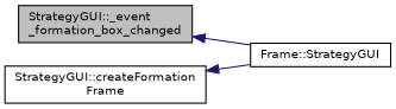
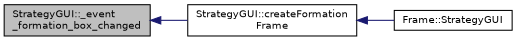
  digraph {
    rankdir=LR
    node [color=black fillcolor=white fontname=Helvetica fontsize=10 shape=record style=filled]
    edge [color=midnightblue dir=back fontname=Helvetica fontsize=10 labelfontname=Helvetica labelfontsize=10 style=solid]
    n1 [fillcolor=grey75 fontcolor=black height=0.2 label="StrategyGUI::_event\l_formation_box_changed" width=0.4]
    n2 [height=0.2 label="StrategyGUI::createFormation\lFrame" width=0.4]
    n3 [height=0.2 label="Frame::StrategyGUI" width=0.4]
-   n1 -> n3
+   n1 -> n2
    n2 -> n3
  }
